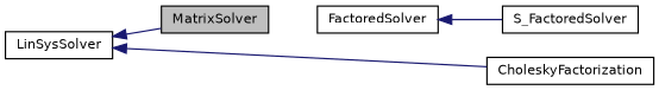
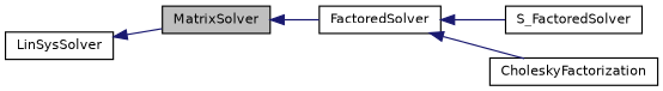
  digraph {
    rankdir=LR
    node [color=black fillcolor=white fontname=Helvetica fontsize=10 shape=record style=filled]
    edge [color=midnightblue dir=back fontname=Helvetica fontsize=10 labelfontname=Helvetica labelfontsize=10 style=solid]
    n1 [fillcolor=grey75 fontcolor=black height=0.2 label=MatrixSolver width=0.4]
    n2 [height=0.2 label=FactoredSolver width=0.4]
    n3 [height=0.2 label=CholeskyFactorization width=0.4]
    n4 [height=0.2 label=S_FactoredSolver width=0.4]
    n5 [height=0.2 label=LinSysSolver width=0.4]
-   n5 -> n3
+   n1 -> n2
+   n2 -> n3
    n2 -> n4
    n5 -> n1
  }
